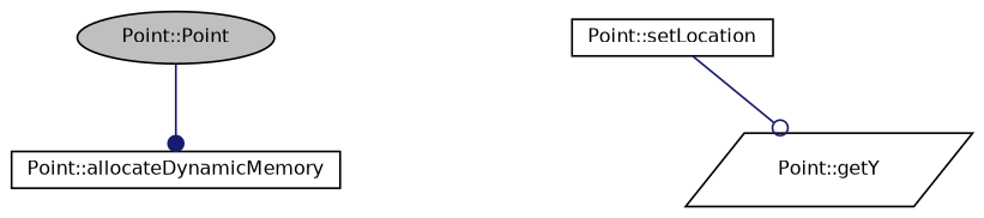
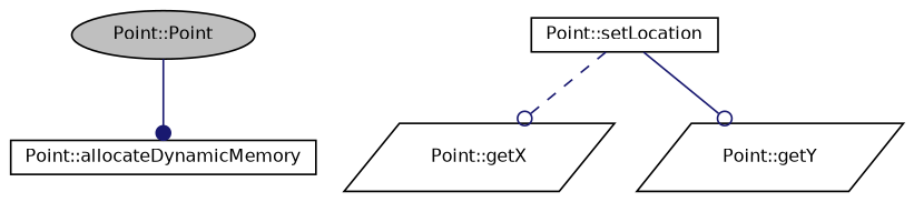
  digraph {
    rankdir=TB
    node [color=black fillcolor=white fontname=Helvetica fontsize=10 shape=box style=filled]
    edge [arrowhead=odot color=midnightblue fontname=Helvetica fontsize=10 labelfontname=Helvetica labelfontsize=10 style=solid]
    n1 [fillcolor=grey75 fontcolor=black height=0.2 label="Point::Point" shape=ellipse width=0.4]
    n2 [height=0.2 label="Point::allocateDynamicMemory" width=0.4]
    n3 [height=0.2 label="Point::setLocation" width=0.4]
+   n4 [height=0.2 label="Point::getX" shape=parallelogram width=0.4]
    n5 [height=0.2 label="Point::getY" shape=parallelogram width=0.4]
    n1 -> n2 [arrowhead=dot]
+   n3 -> n4 [style=dashed]
    n3 -> n5
  }
